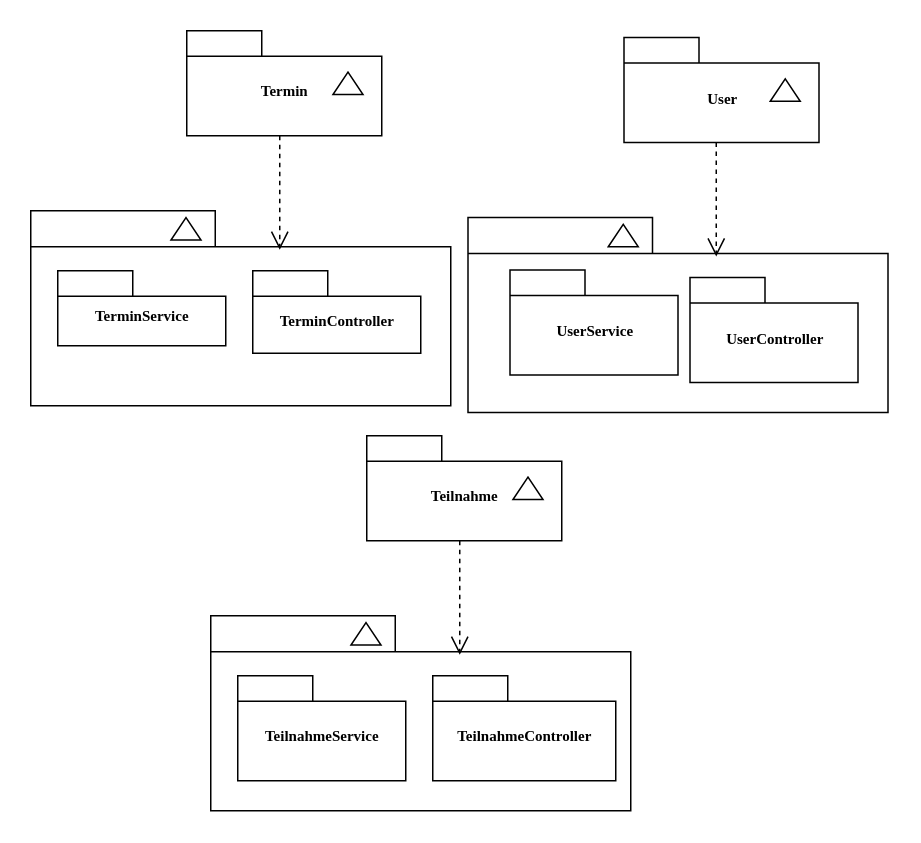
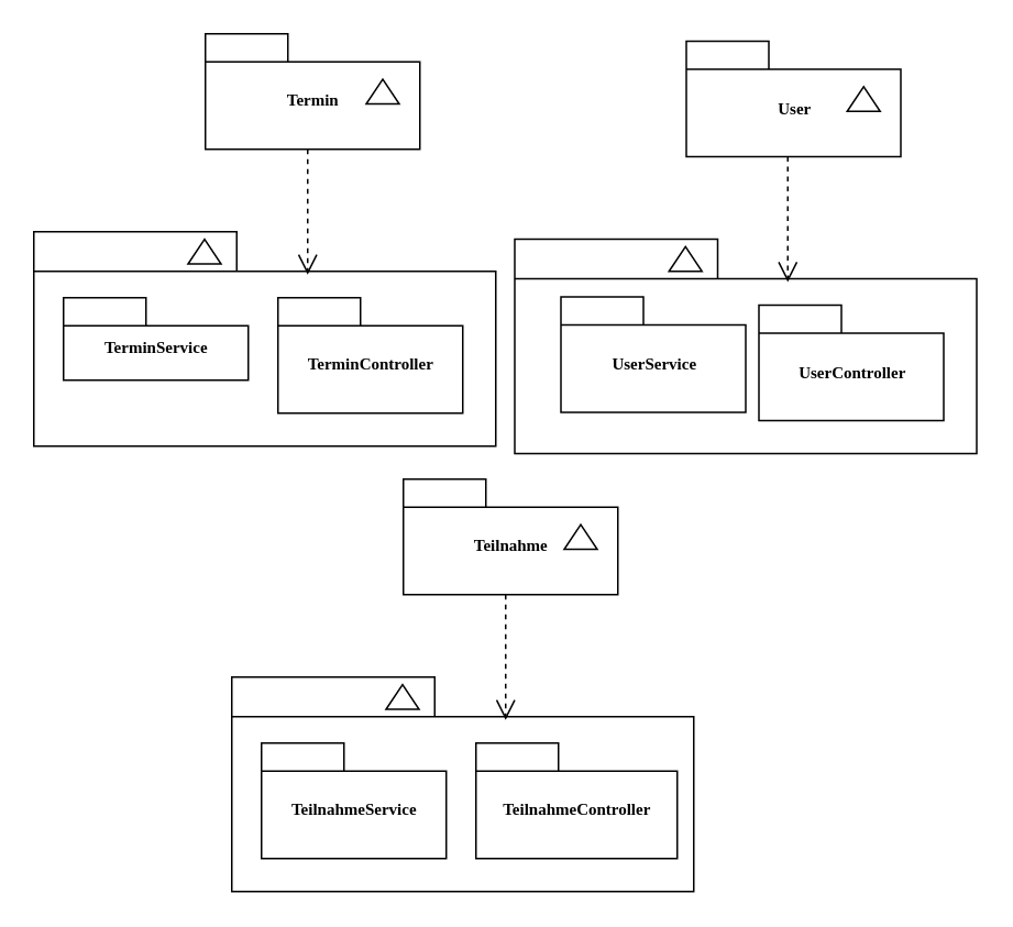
  <mxCell id="0" />
  <mxCell id="1" parent="0" />
  <mxCell id="2" value="" style="group" parent="1" vertex="1" connectable="0"><mxGeometry x="415.5" y="24.5" width="130" height="70" as="geometry" /></mxCell>
  <mxCell id="3" value="User" style="shape=folder;fontStyle=1;spacingTop=10;tabWidth=50;tabHeight=17;tabPosition=left;html=1;rounded=0;shadow=0;comic=0;labelBackgroundColor=none;strokeWidth=1;fontFamily=Verdana;fontSize=10;align=center;" parent="2" vertex="1"><mxGeometry width="130" height="70" as="geometry" /></mxCell>
  <mxCell id="4" value="" style="triangle;whiteSpace=wrap;html=1;rounded=0;shadow=0;comic=0;labelBackgroundColor=none;strokeWidth=1;fontFamily=Verdana;fontSize=10;align=center;rotation=-90;" parent="2" vertex="1"><mxGeometry x="100" y="25" width="15" height="20" as="geometry" /></mxCell>
  <mxCell id="5" value="" style="group" parent="1" vertex="1" connectable="0"><mxGeometry x="311.5" y="144.5" width="280" height="130" as="geometry" /></mxCell>
  <mxCell id="6" value="" style="shape=folder;fontStyle=1;spacingTop=10;tabWidth=123;tabHeight=24;tabPosition=left;html=1;rounded=0;shadow=0;comic=0;labelBackgroundColor=none;strokeWidth=1;fontFamily=Verdana;fontSize=10;align=center;" parent="5" vertex="1"><mxGeometry width="280" height="130" as="geometry" /></mxCell>
  <mxCell id="7" value="" style="triangle;whiteSpace=wrap;html=1;rounded=0;shadow=0;comic=0;labelBackgroundColor=none;strokeWidth=1;fontFamily=Verdana;fontSize=10;align=center;rotation=-90;" parent="5" vertex="1"><mxGeometry x="96" y="2" width="15" height="20" as="geometry" /></mxCell>
  <mxCell id="8" value="UserService" style="shape=folder;fontStyle=1;spacingTop=10;tabWidth=50;tabHeight=17;tabPosition=left;html=1;rounded=0;shadow=0;comic=0;labelBackgroundColor=none;strokeWidth=1;fontFamily=Verdana;fontSize=10;align=center;" parent="5" vertex="1"><mxGeometry x="28" y="35" width="112" height="70" as="geometry" /></mxCell>
  <mxCell id="9" value="UserController" style="shape=folder;fontStyle=1;spacingTop=10;tabWidth=50;tabHeight=17;tabPosition=left;html=1;rounded=0;shadow=0;comic=0;labelBackgroundColor=none;strokeWidth=1;fontFamily=Verdana;fontSize=10;align=center;" parent="5" vertex="1"><mxGeometry x="148" y="40" width="112" height="70" as="geometry" /></mxCell>
  <mxCell id="10" style="rounded=0;html=1;dashed=1;labelBackgroundColor=none;startFill=0;endArrow=open;endFill=0;endSize=10;fontFamily=Verdana;fontSize=10;entryX=0.592;entryY=0.2;entryPerimeter=0;edgeStyle=elbowEdgeStyle;" parent="1" source="3" target="6" edge="1"><mxGeometry relative="1" as="geometry" /></mxCell>
  <mxCell id="11" value="" style="group" vertex="1" connectable="0" parent="1"><mxGeometry x="124" y="20" width="130" height="70" as="geometry" /></mxCell>
  <mxCell id="12" value="Termin" style="shape=folder;fontStyle=1;spacingTop=10;tabWidth=50;tabHeight=17;tabPosition=left;html=1;rounded=0;shadow=0;comic=0;labelBackgroundColor=none;strokeWidth=1;fontFamily=Verdana;fontSize=10;align=center;" vertex="1" parent="11"><mxGeometry width="130" height="70" as="geometry" /></mxCell>
  <mxCell id="13" value="" style="triangle;whiteSpace=wrap;html=1;rounded=0;shadow=0;comic=0;labelBackgroundColor=none;strokeWidth=1;fontFamily=Verdana;fontSize=10;align=center;rotation=-90;" vertex="1" parent="11"><mxGeometry x="100" y="25" width="15" height="20" as="geometry" /></mxCell>
  <mxCell id="14" value="" style="group" vertex="1" connectable="0" parent="1"><mxGeometry x="20" y="140" width="280" height="130" as="geometry" /></mxCell>
  <mxCell id="15" value="" style="shape=folder;fontStyle=1;spacingTop=10;tabWidth=123;tabHeight=24;tabPosition=left;html=1;rounded=0;shadow=0;comic=0;labelBackgroundColor=none;strokeWidth=1;fontFamily=Verdana;fontSize=10;align=center;" vertex="1" parent="14"><mxGeometry width="280" height="130" as="geometry" /></mxCell>
  <mxCell id="16" value="" style="triangle;whiteSpace=wrap;html=1;rounded=0;shadow=0;comic=0;labelBackgroundColor=none;strokeWidth=1;fontFamily=Verdana;fontSize=10;align=center;rotation=-90;" vertex="1" parent="14"><mxGeometry x="96" y="2" width="15" height="20" as="geometry" /></mxCell>
  <mxCell id="17" value="TerminService" style="shape=folder;fontStyle=1;spacingTop=10;tabWidth=50;tabHeight=17;tabPosition=left;html=1;rounded=0;shadow=0;comic=0;labelBackgroundColor=none;strokeWidth=1;fontFamily=Verdana;fontSize=10;align=center;" vertex="1" parent="14"><mxGeometry x="18" y="40" width="112" height="50" as="geometry" /></mxCell>
- <mxCell id="18" value="TerminController" style="shape=folder;fontStyle=1;spacingTop=10;tabWidth=50;tabHeight=17;tabPosition=left;html=1;rounded=0;shadow=0;comic=0;labelBackgroundColor=none;strokeWidth=1;fontFamily=Verdana;fontSize=10;align=center;" vertex="1" parent="14"><mxGeometry x="148" y="40" width="112" height="55" as="geometry" /></mxCell>
+ <mxCell id="18" value="TerminController" style="shape=folder;fontStyle=1;spacingTop=10;tabWidth=50;tabHeight=17;tabPosition=left;html=1;rounded=0;shadow=0;comic=0;labelBackgroundColor=none;strokeWidth=1;fontFamily=Verdana;fontSize=10;align=center;" vertex="1" parent="14"><mxGeometry x="148" y="40" width="112" height="70" as="geometry" /></mxCell>
  <mxCell id="19" style="rounded=0;html=1;dashed=1;labelBackgroundColor=none;startFill=0;endArrow=open;endFill=0;endSize=10;fontFamily=Verdana;fontSize=10;entryX=0.592;entryY=0.2;entryPerimeter=0;edgeStyle=elbowEdgeStyle;" edge="1" parent="1" source="12" target="15"><mxGeometry relative="1" as="geometry" /></mxCell>
  <mxCell id="20" value="" style="group" vertex="1" connectable="0" parent="1"><mxGeometry x="244" y="290" width="130" height="70" as="geometry" /></mxCell>
  <mxCell id="21" value="Teilnahme" style="shape=folder;fontStyle=1;spacingTop=10;tabWidth=50;tabHeight=17;tabPosition=left;html=1;rounded=0;shadow=0;comic=0;labelBackgroundColor=none;strokeWidth=1;fontFamily=Verdana;fontSize=10;align=center;" vertex="1" parent="20"><mxGeometry width="130" height="70" as="geometry" /></mxCell>
  <mxCell id="22" value="" style="triangle;whiteSpace=wrap;html=1;rounded=0;shadow=0;comic=0;labelBackgroundColor=none;strokeWidth=1;fontFamily=Verdana;fontSize=10;align=center;rotation=-90;" vertex="1" parent="20"><mxGeometry x="100" y="25" width="15" height="20" as="geometry" /></mxCell>
  <mxCell id="23" value="" style="group" vertex="1" connectable="0" parent="1"><mxGeometry x="140" y="410" width="280" height="130" as="geometry" /></mxCell>
  <mxCell id="24" value="" style="shape=folder;fontStyle=1;spacingTop=10;tabWidth=123;tabHeight=24;tabPosition=left;html=1;rounded=0;shadow=0;comic=0;labelBackgroundColor=none;strokeWidth=1;fontFamily=Verdana;fontSize=10;align=center;" vertex="1" parent="23"><mxGeometry width="280" height="130" as="geometry" /></mxCell>
  <mxCell id="25" value="" style="triangle;whiteSpace=wrap;html=1;rounded=0;shadow=0;comic=0;labelBackgroundColor=none;strokeWidth=1;fontFamily=Verdana;fontSize=10;align=center;rotation=-90;" vertex="1" parent="23"><mxGeometry x="96" y="2" width="15" height="20" as="geometry" /></mxCell>
  <mxCell id="26" value="TeilnahmeService" style="shape=folder;fontStyle=1;spacingTop=10;tabWidth=50;tabHeight=17;tabPosition=left;html=1;rounded=0;shadow=0;comic=0;labelBackgroundColor=none;strokeWidth=1;fontFamily=Verdana;fontSize=10;align=center;" vertex="1" parent="23"><mxGeometry x="18" y="40" width="112" height="70" as="geometry" /></mxCell>
  <mxCell id="27" value="TeilnahmeController" style="shape=folder;fontStyle=1;spacingTop=10;tabWidth=50;tabHeight=17;tabPosition=left;html=1;rounded=0;shadow=0;comic=0;labelBackgroundColor=none;strokeWidth=1;fontFamily=Verdana;fontSize=10;align=center;" vertex="1" parent="23"><mxGeometry x="148" y="40" width="122" height="70" as="geometry" /></mxCell>
  <mxCell id="28" style="rounded=0;html=1;dashed=1;labelBackgroundColor=none;startFill=0;endArrow=open;endFill=0;endSize=10;fontFamily=Verdana;fontSize=10;entryX=0.592;entryY=0.2;entryPerimeter=0;edgeStyle=elbowEdgeStyle;" edge="1" parent="1" source="21" target="24"><mxGeometry relative="1" as="geometry" /></mxCell>
